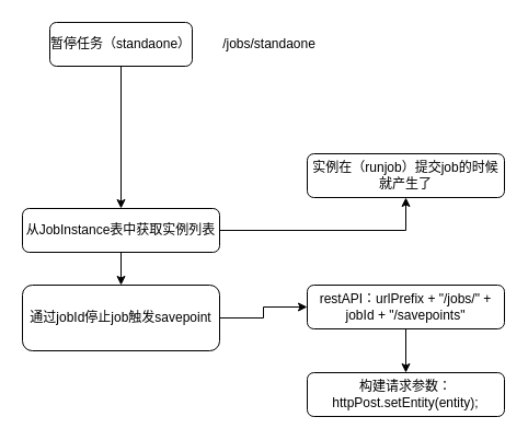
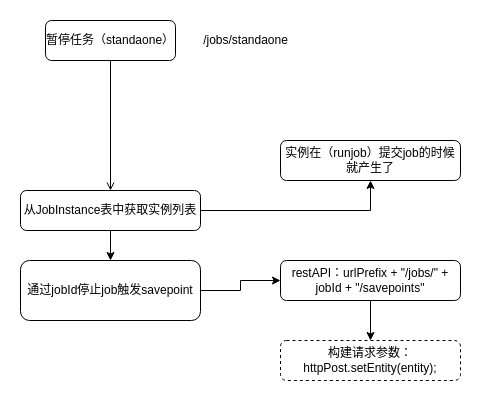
  <mxCell id="0" />
  <mxCell id="1" parent="0" />
- <mxCell id="2" value="" style="edgeStyle=orthogonalEdgeStyle;rounded=0;orthogonalLoop=1;jettySize=auto;html=1;" edge="1" parent="1" source="3" target="7"><mxGeometry relative="1" as="geometry" /></mxCell>
+ <mxCell id="2" value="" style="edgeStyle=orthogonalEdgeStyle;rounded=0;orthogonalLoop=1;jettySize=auto;html=1;endArrow=open;" edge="1" parent="1" source="3" target="7"><mxGeometry relative="1" as="geometry" /></mxCell>
  <mxCell id="3" value="暂停任务（standaone）" style="rounded=1;whiteSpace=wrap;html=1;" vertex="1" parent="1"><mxGeometry x="45" y="20" width="130" height="40" as="geometry" /></mxCell>
  <mxCell id="4" value="/jobs/standaone" style="text;html=1;align=center;verticalAlign=middle;resizable=0;points=[];autosize=1;strokeColor=none;" vertex="1" parent="1"><mxGeometry x="185" y="30" width="120" height="20" as="geometry" /></mxCell>
  <mxCell id="5" value="" style="edgeStyle=orthogonalEdgeStyle;rounded=0;orthogonalLoop=1;jettySize=auto;html=1;" edge="1" parent="1" source="7" target="8"><mxGeometry relative="1" as="geometry" /></mxCell>
  <mxCell id="6" value="" style="edgeStyle=orthogonalEdgeStyle;rounded=0;orthogonalLoop=1;jettySize=auto;html=1;" edge="1" parent="1" source="7" target="10"><mxGeometry relative="1" as="geometry" /></mxCell>
  <mxCell id="7" value="从JobInstance表中获取实例列表" style="rounded=1;whiteSpace=wrap;html=1;" vertex="1" parent="1"><mxGeometry x="20" y="190" width="180" height="40" as="geometry" /></mxCell>
  <mxCell id="8" value="实例在（runjob）提交job的时候就产生了" style="rounded=1;whiteSpace=wrap;html=1;" vertex="1" parent="1"><mxGeometry x="280" y="140" width="180" height="40" as="geometry" /></mxCell>
  <mxCell id="9" value="" style="edgeStyle=orthogonalEdgeStyle;rounded=0;orthogonalLoop=1;jettySize=auto;html=1;" edge="1" parent="1" source="10" target="12"><mxGeometry relative="1" as="geometry" /></mxCell>
  <mxCell id="10" value="通过jobId停止job触发savepoint" style="rounded=1;whiteSpace=wrap;html=1;" vertex="1" parent="1"><mxGeometry x="20" y="260" width="180" height="60" as="geometry" /></mxCell>
  <mxCell id="11" value="" style="edgeStyle=orthogonalEdgeStyle;rounded=0;orthogonalLoop=1;jettySize=auto;html=1;" edge="1" parent="1" source="12" target="13"><mxGeometry relative="1" as="geometry" /></mxCell>
  <mxCell id="12" value="restAPI：urlPrefix + &quot;/jobs/&quot; + jobId + &quot;/savepoints&quot;" style="rounded=1;whiteSpace=wrap;html=1;" vertex="1" parent="1"><mxGeometry x="280" y="260" width="180" height="40" as="geometry" /></mxCell>
- <mxCell id="13" value="构建请求参数：httpPost.setEntity(entity);" style="rounded=1;whiteSpace=wrap;html=1;" vertex="1" parent="1"><mxGeometry x="280" y="340" width="180" height="40" as="geometry" /></mxCell>
+ <mxCell id="13" value="构建请求参数：httpPost.setEntity(entity);" style="rounded=1;whiteSpace=wrap;html=1;dashed=1;" vertex="1" parent="1"><mxGeometry x="280" y="340" width="180" height="40" as="geometry" /></mxCell>
